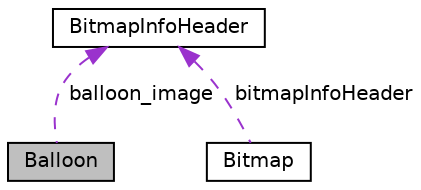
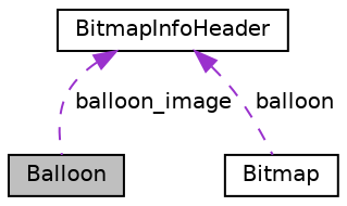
  digraph {
    fontname="DejaVu Sans"
    node [color=black fillcolor=white fontname="DejaVu Sans" fontsize=10 shape=record style=filled]
    edge [color=darkorchid3 dir=back fontname="DejaVu Sans" fontsize=10 labelfontname=Helvetica labelfontsize=10 style=dashed]
    n1 [fillcolor=grey75 fontcolor=black height=0.2 label=Balloon width=0.4]
    n2 [height=0.2 label=Bitmap width=0.4]
    n3 [height=0.2 label=BitmapInfoHeader width=0.4]
    n3 -> n1 [label=" balloon_image"]
-   n3 -> n2 [label=" bitmapInfoHeader"]
+   n3 -> n2 [label=" balloon"]
  }
